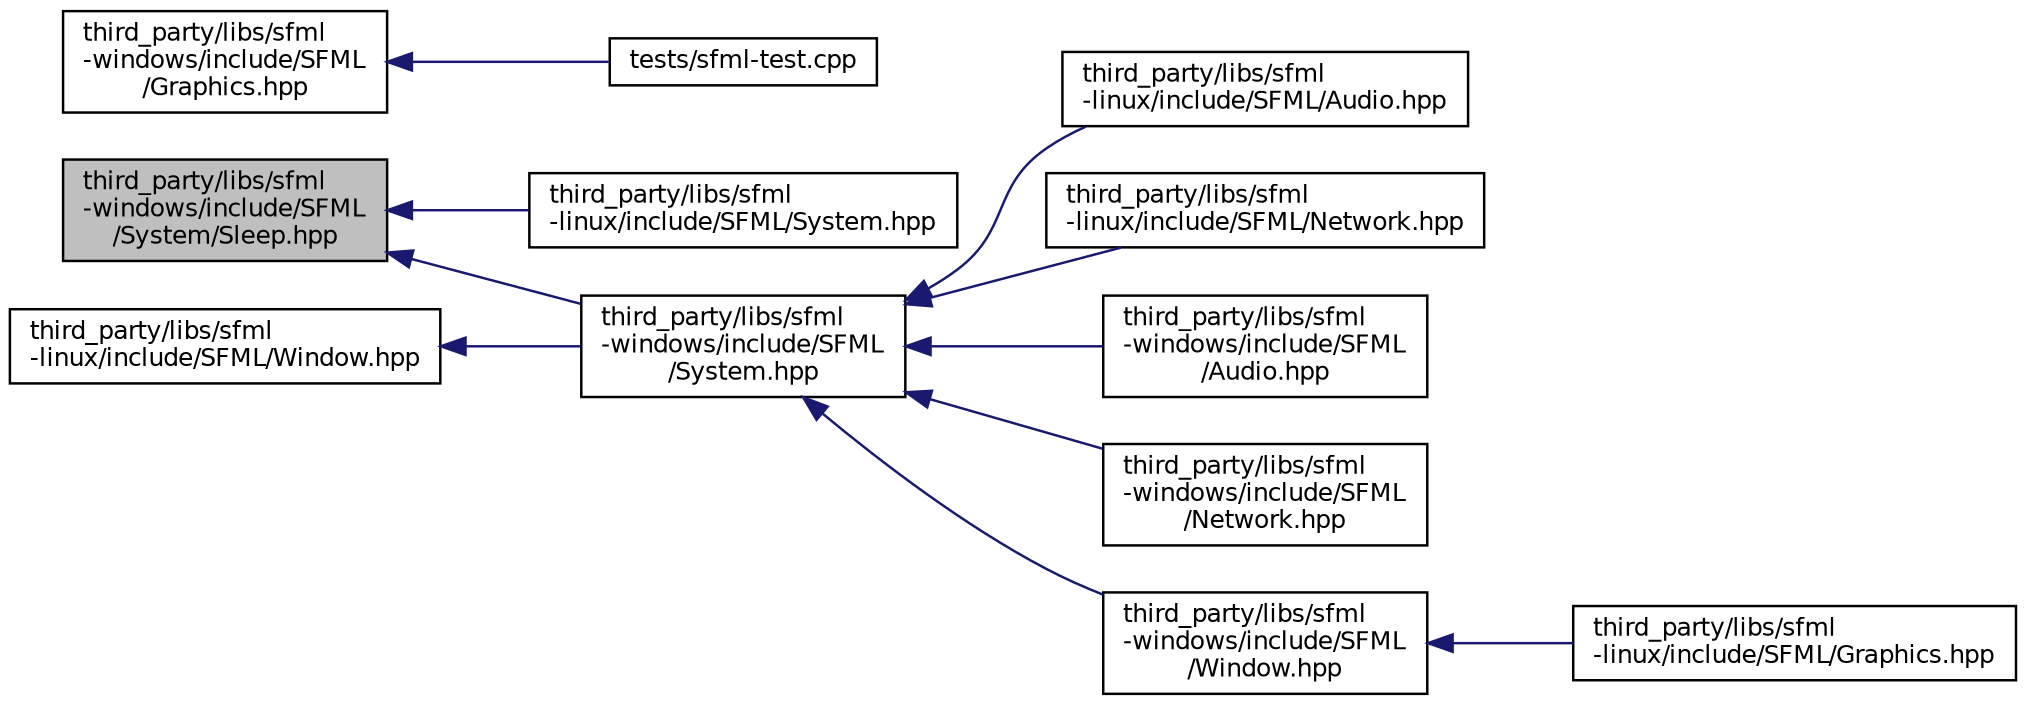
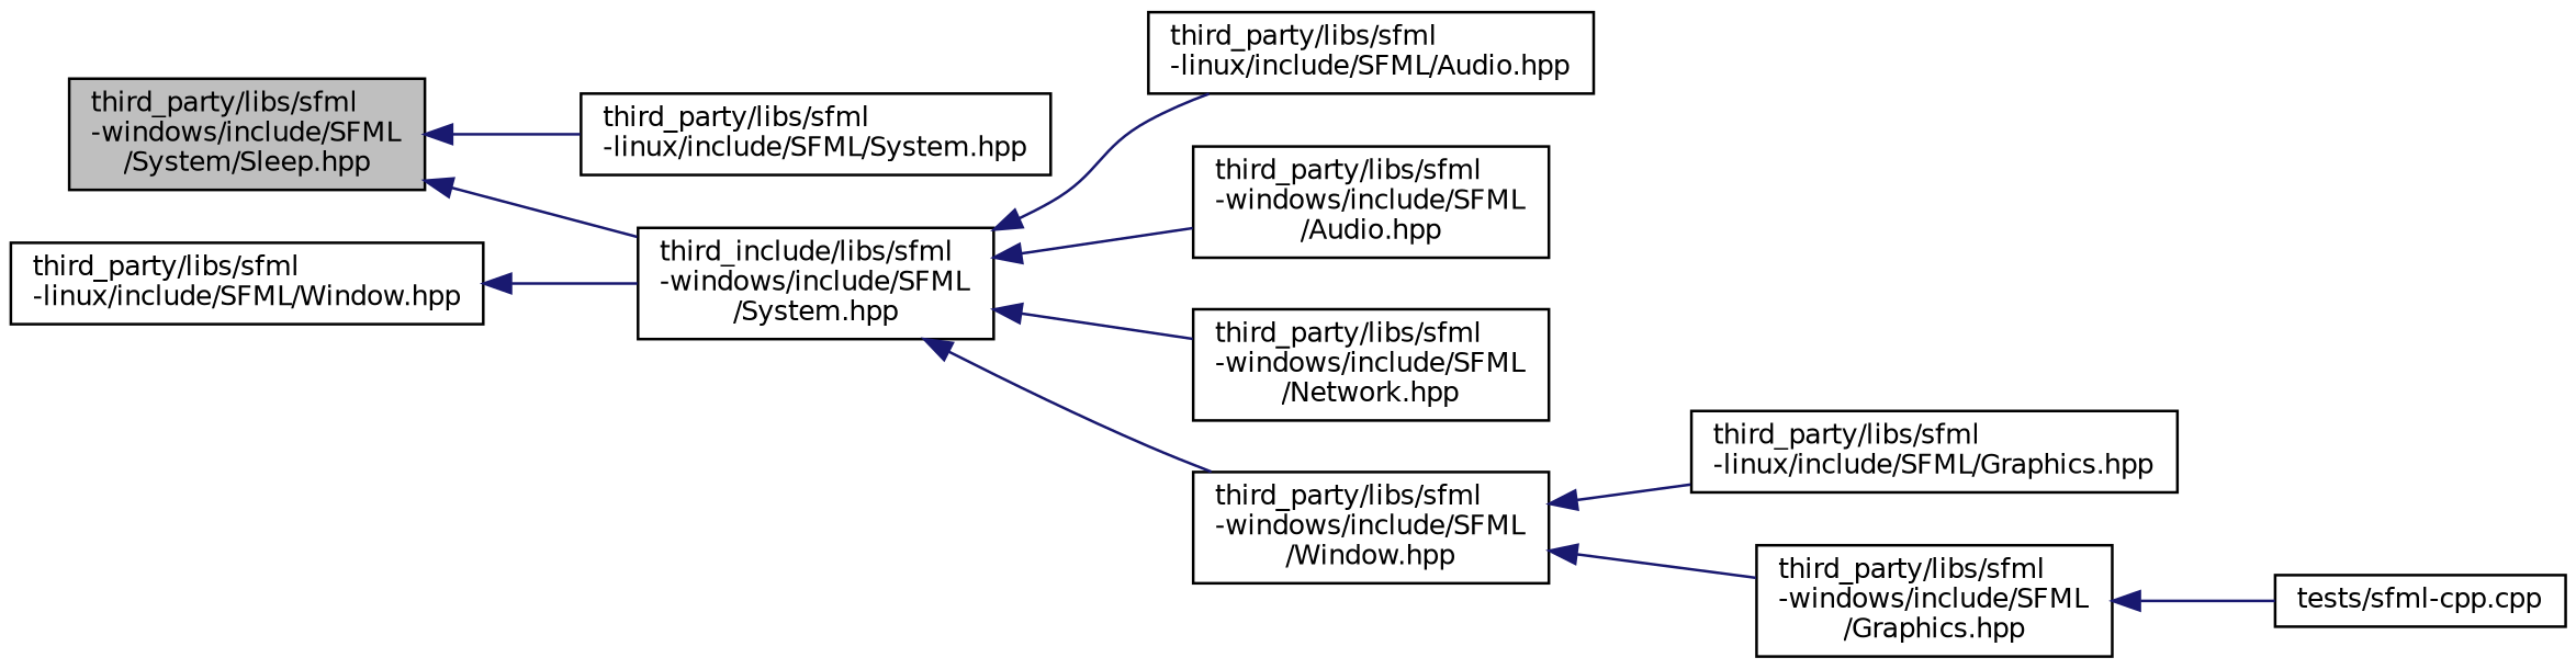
  digraph {
    rankdir=LR
    node [color=black fillcolor=white fontname=Helvetica fontsize=10 shape=record style=filled]
    edge [color=midnightblue dir=back fontname=Helvetica fontsize=10 labelfontname=Helvetica labelfontsize=10 style=solid]
    n1 [fillcolor=grey75 fontcolor=black height=0.2 label="third_party/libs/sfml\l-windows/include/SFML\l/System/Sleep.hpp" width=0.4]
    n2 [height=0.2 label="third_party/libs/sfml\l-linux/include/SFML/System.hpp" width=0.4]
-   n3 [height=0.2 label="third_party/libs/sfml\l-windows/include/SFML\l/System.hpp" width=0.4]
+   n3 [height=0.2 label="third_include/libs/sfml\l-windows/include/SFML\l/System.hpp" width=0.4]
    n4 [height=0.2 label="third_party/libs/sfml\l-linux/include/SFML/Audio.hpp" width=0.4]
-   n5 [height=0.2 label="third_party/libs/sfml\l-linux/include/SFML/Network.hpp" width=0.4]
    n6 [height=0.2 label="third_party/libs/sfml\l-windows/include/SFML\l/Audio.hpp" width=0.4]
    n7 [height=0.2 label="third_party/libs/sfml\l-windows/include/SFML\l/Network.hpp" width=0.4]
    n8 [height=0.2 label="third_party/libs/sfml\l-windows/include/SFML\l/Window.hpp" width=0.4]
    n9 [height=0.2 label="third_party/libs/sfml\l-linux/include/SFML/Window.hpp" width=0.4]
    n10 [height=0.2 label="third_party/libs/sfml\l-linux/include/SFML/Graphics.hpp" width=0.4]
    n11 [height=0.2 label="third_party/libs/sfml\l-windows/include/SFML\l/Graphics.hpp" width=0.4]
-   n12 [height=0.2 label="tests/sfml-test.cpp" width=0.4]
+   n12 [height=0.2 label="tests/sfml-cpp.cpp" width=0.4]
    n1 -> n2
    n1 -> n3
    n3 -> n4
-   n3 -> n5
    n3 -> n6
    n3 -> n7
    n3 -> n8
    n8 -> n10
+   n8 -> n11
    n9 -> n3
    n11 -> n12
  }
